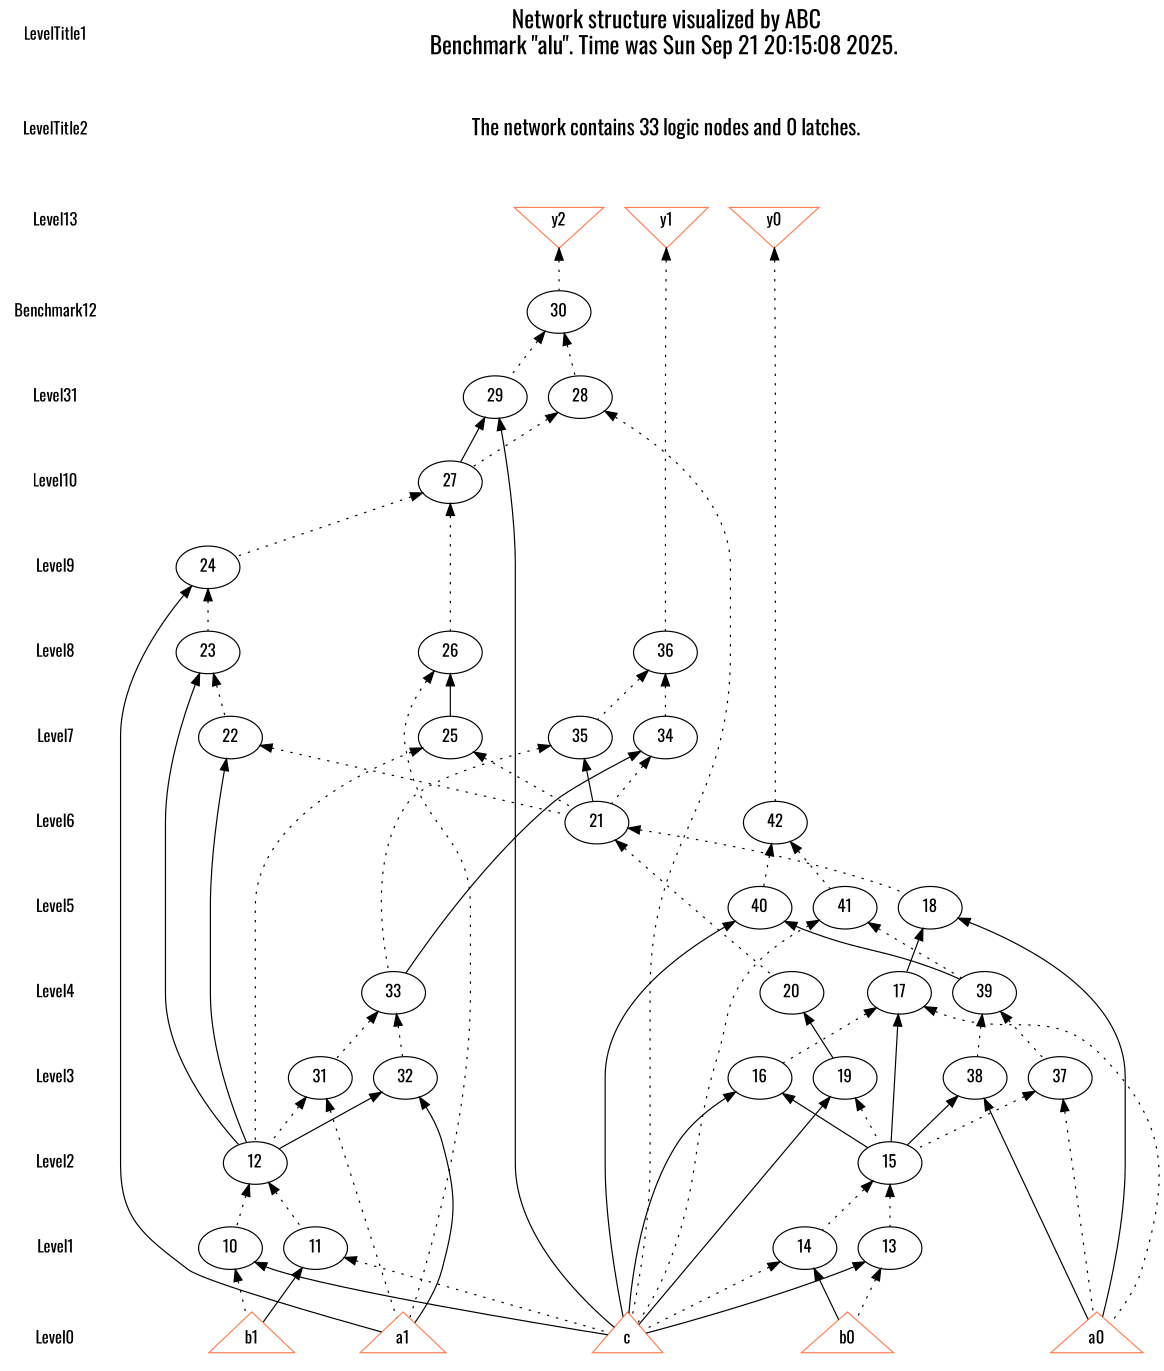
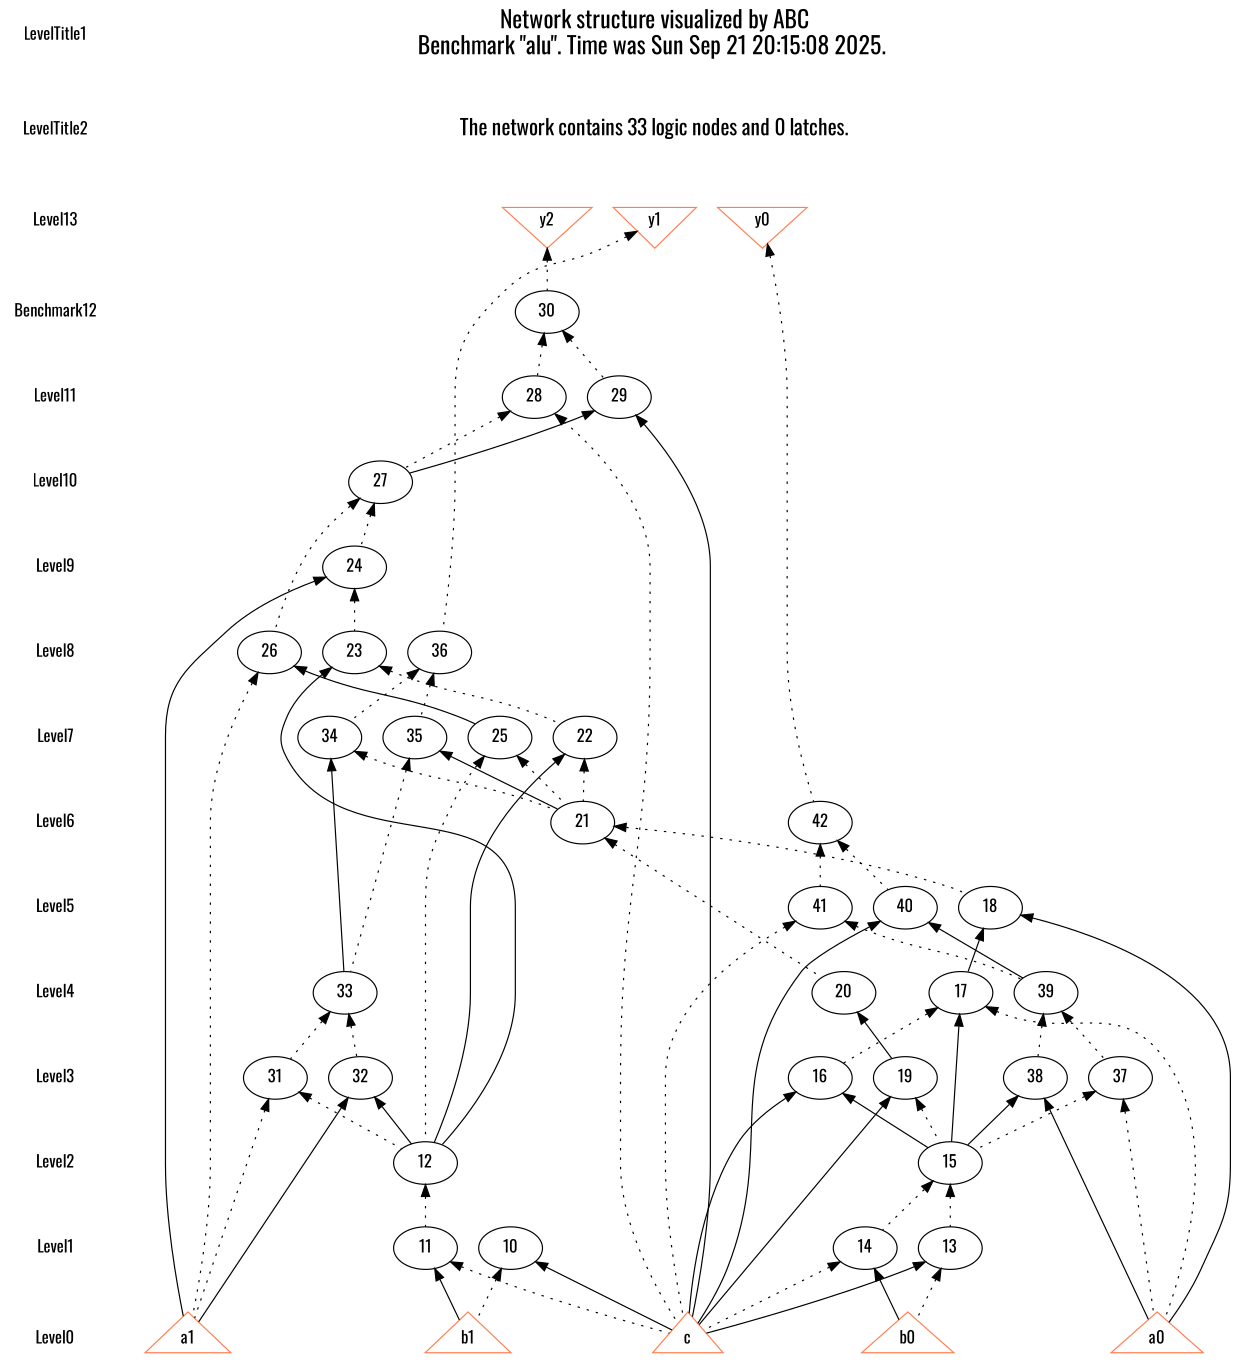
  digraph {
    fontname=Oswald
    node [fontname=Oswald shape=ellipse]
    edge [dir=back fontname=Oswald style=dotted]
    LevelTitle1 [shape=plaintext]
    LevelTitle2 [shape=plaintext]
    Level13 [shape=plaintext]
    n4 [label=Benchmark12 shape=plaintext]
-   Level11 [shape=plaintext label=Level31]
+   Level11 [shape=plaintext]
    Level10 [shape=plaintext]
    Level9 [shape=plaintext]
    Level8 [shape=plaintext]
    Level7 [shape=plaintext]
    Level6 [shape=plaintext]
    Level5 [shape=plaintext]
    Level4 [shape=plaintext]
    Level3 [shape=plaintext]
    Level2 [shape=plaintext]
    Level1 [shape=plaintext]
    Level0 [shape=plaintext]
    n17 [fontsize=20 label="Network structure visualized by ABC\nBenchmark \"alu\". Time was Sun Sep 21 20:15:08 2025. " shape=plaintext]
    n18 [fontsize=18 label="The network contains 33 logic nodes and 0 latches.\n" shape=plaintext]
    n19 [color=coral fillcolor=coral label=y2 shape=invtriangle]
    n20 [color=coral fillcolor=coral label=y1 shape=invtriangle]
    n21 [color=coral fillcolor=coral label=y0 shape=invtriangle]
    n22 [label="30\n"]
    n23 [label="28\n"]
    n24 [label="29\n"]
    n25 [label="27\n"]
    n26 [label="24\n"]
    n27 [label="17\n"]
    n28 [label="20\n"]
    n29 [label="33\n"]
    n30 [label="39\n"]
    n31 [label="23\n"]
    n32 [label="26\n"]
    n33 [label="36\n"]
    n34 [label="22\n"]
    n35 [label="25\n"]
    n36 [label="34\n"]
    n37 [label="35\n"]
    n38 [label="21\n"]
    n39 [label="42\n"]
    n40 [label="18\n"]
    n41 [label="40\n"]
    n42 [label="41\n"]
    n43 [label="16\n"]
    n44 [label="19\n"]
    n45 [label="31\n"]
    n46 [label="32\n"]
    n47 [label="37\n"]
    n48 [label="38\n"]
    n49 [label="12\n"]
    n50 [label="15\n"]
    n51 [label="10\n"]
    n52 [label="11\n"]
    n53 [label="13\n"]
    n54 [label="14\n"]
    n55 [color=coral fillcolor=coral label=a1 shape=triangle]
    n56 [color=coral fillcolor=coral label=a0 shape=triangle]
    n57 [color=coral fillcolor=coral label=b1 shape=triangle]
    n58 [color=coral fillcolor=coral label=b0 shape=triangle]
    n59 [color=coral fillcolor=coral label=c shape=triangle]
    subgraph sub_1 {
      LevelTitle1
      LevelTitle2
      Level13
      n4
      Level11
      Level10
      Level9
      Level8
      Level7
      Level6
      Level5
      Level4
      Level3
      Level2
      Level1
      Level0
    }
    subgraph sub_2 {
      rank=same
      LevelTitle1
      n17
    }
    subgraph sub_3 {
      rank=same
      LevelTitle2
      n18
    }
    subgraph sub_4 {
      rank=same
      Level13
      n19
      n20
      n21
    }
    subgraph sub_5 {
      rank=same
      n4
      n22
    }
    subgraph sub_6 {
      rank=same
      Level11
      n23
      n24
    }
    subgraph sub_7 {
      rank=same
      Level10
      n25
    }
    subgraph sub_8 {
      rank=same
      Level9
      n26
    }
    subgraph sub_9 {
      rank=same
      Level4
      n27
      n28
      n29
      n30
    }
    subgraph sub_10 {
      rank=same
      Level8
      n31
      n32
      n33
    }
    subgraph sub_11 {
      rank=same
      Level7
      n34
      n35
      n36
      n37
    }
    subgraph sub_12 {
      rank=same
      Level6
      n38
      n39
    }
    subgraph sub_13 {
      rank=same
      Level5
      n40
      n41
      n42
    }
    subgraph sub_14 {
      rank=same
      Level3
      n43
      n44
      n45
      n46
      n47
      n48
    }
    subgraph sub_15 {
      rank=same
      Level2
      n49
      n50
    }
    subgraph sub_16 {
      rank=same
      Level1
      n51
      n52
      n53
      n54
    }
    subgraph sub_17 {
      rank=same
      Level0
      n55
      n56
      n57
      n58
      n59
    }
    LevelTitle1 -> LevelTitle2 [style=invis]
    LevelTitle2 -> Level13 [style=invis]
    Level13 -> n4 [style=invis]
    n4 -> Level11 [style=invis]
    Level11 -> Level10 [style=invis]
    Level10 -> Level9 [style=invis]
    Level9 -> Level8 [style=invis]
    Level8 -> Level7 [style=invis]
    Level7 -> Level6 [style=invis]
    Level6 -> Level5 [style=invis]
    Level5 -> Level4 [style=invis]
    Level4 -> Level3 [style=invis]
    Level3 -> Level2 [style=invis]
    Level2 -> Level1 [style=invis]
    Level1 -> Level0 [style=invis]
    n17 -> n18 [style=invis]
    n18 -> n19 [style=invis]
    n18 -> n20 [style=invis]
    n18 -> n21 [style=invis]
    n19 -> n20 [style=invis]
    n19 -> n22
    n20 -> n21 [style=invis]
    n20 -> n33
    n21 -> n39
    n22 -> n23
    n22 -> n24
    n23 -> n25
    n23 -> n59
    n24 -> n25 [style=solid]
    n24 -> n59 [style=solid]
    n25 -> n26
    n25 -> n32
    n26 -> n31
    n26 -> n55 [style=solid]
    n27 -> n43
    n27 -> n50 [style=solid]
    n27 -> n56
    n28 -> n44 [style=solid]
    n29 -> n45
    n29 -> n46
    n30 -> n47
    n30 -> n48
    n31 -> n34
    n31 -> n49 [style=solid]
    n32 -> n35 [style=solid]
    n32 -> n55
    n33 -> n36
    n33 -> n37
    n34 -> n38
    n34 -> n49 [style=solid]
    n35 -> n38
    n35 -> n49
    n36 -> n29 [style=solid]
    n36 -> n38
    n37 -> n29
    n37 -> n38 [style=solid]
    n38 -> n28
    n38 -> n40
    n39 -> n41
    n39 -> n42
    n40 -> n27 [style=solid]
    n40 -> n56 [style=solid]
    n41 -> n30 [style=solid]
    n41 -> n59 [style=solid]
    n42 -> n30
    n42 -> n59
    n43 -> n50 [style=solid]
    n43 -> n59 [style=solid]
    n44 -> n50
    n44 -> n59 [style=solid]
    n45 -> n49
    n45 -> n55
    n46 -> n49 [style=solid]
    n46 -> n55 [style=solid]
    n47 -> n50
    n47 -> n56
    n48 -> n50 [style=solid]
    n48 -> n56 [style=solid]
-   n49 -> n51
    n49 -> n52
    n50 -> n53
    n50 -> n54
    n51 -> n57
    n51 -> n59 [style=solid]
    n52 -> n57 [style=solid]
    n52 -> n59
    n53 -> n58
    n53 -> n59 [style=solid]
    n54 -> n58 [style=solid]
    n54 -> n59
  }
